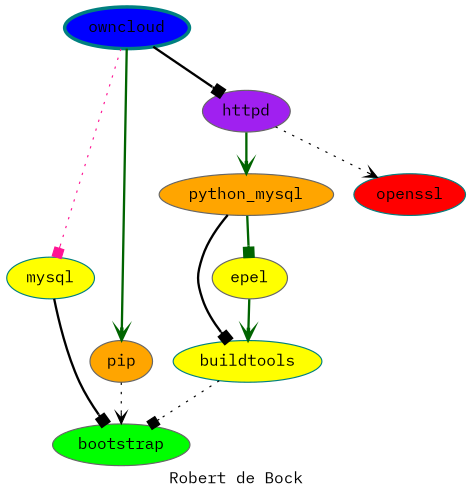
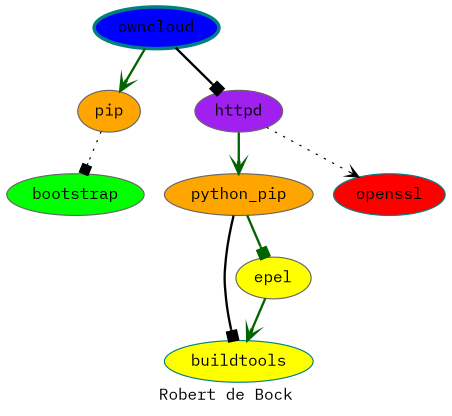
  digraph {
    fontname="IBM Plex Mono"
    label="Robert de Bock"
    node [color=gray40 fillcolor=yellow fontname="IBM Plex Mono" style=filled]
    edge [arrowhead=box color=black fontname="IBM Plex Mono" style=bold]
    bootstrap [fillcolor=green]
    buildtools [color=teal]
    epel
-   mysql [color=teal]
-   python_pip [fillcolor=orange label=python_mysql]
+   python_pip [fillcolor=orange]
    n6 [fillcolor=orange label=pip]
    openssl [color=teal fillcolor=red]
    httpd [fillcolor=purple]
    owncloud [color=teal fillcolor=blue penwidth=3]
-   buildtools -> bootstrap [style=dotted]
    epel -> buildtools [arrowhead=vee color=darkgreen]
-   mysql -> bootstrap
    python_pip -> buildtools
    python_pip -> epel [color=darkgreen]
-   n6 -> bootstrap [arrowhead=vee style=dotted]
+   n6 -> bootstrap [style=dotted]
    httpd -> python_pip [arrowhead=vee color=darkgreen]
    httpd -> openssl [arrowhead=vee style=dotted]
-   owncloud -> mysql [color=deeppink style=dotted]
    owncloud -> n6 [arrowhead=vee color=darkgreen]
    owncloud -> httpd
  }
